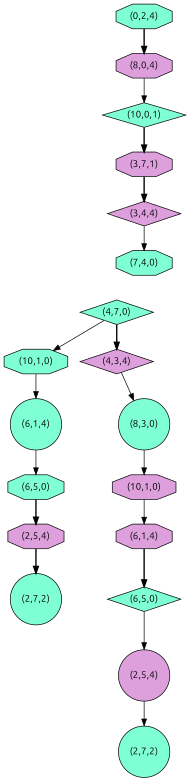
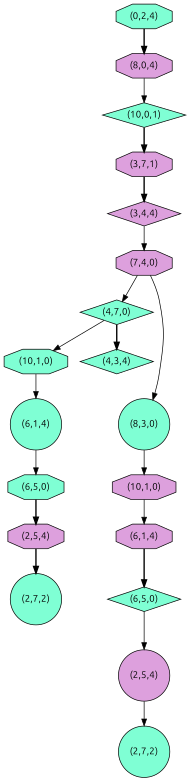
  digraph {
    fontname=Ubuntu
    node [fillcolor=aquamarine fontname=Ubuntu shape=octagon style=filled]
    edge [fontname=Ubuntu style=solid]
    n1 [label="(0,2,4)"]
    n2 [fillcolor=plum label="(8,0,4)"]
    n3 [label="(10,0,1)" shape=diamond]
    n4 [fillcolor=plum label="(3,7,1)"]
    n5 [fillcolor=plum label="(3,4,4)" shape=diamond]
-   n6 [label="(7,4,0)"]
+   n6 [fillcolor=plum label="(7,4,0)"]
    n7 [label="(4,7,0)" shape=diamond]
    n8 [label="(10,1,0)"]
-   n9 [fillcolor=plum label="(4,3,4)" shape=diamond]
+   n9 [label="(4,3,4)" shape=diamond]
    n10 [label="(6,1,4)" shape=circle]
    n11 [label="(8,3,0)" shape=circle]
    n12 [label="(6,5,0)"]
    n13 [fillcolor=plum label="(2,5,4)"]
    n14 [label="(2,7,2)" shape=circle]
    n15 [fillcolor=plum label="(10,1,0)"]
    n16 [fillcolor=plum label="(6,1,4)"]
    n17 [label="(6,5,0)" shape=diamond]
    n18 [fillcolor=plum label="(2,5,4)" shape=circle]
    n19 [label="(2,7,2)" shape=circle]
    n1 -> n2 [style=bold]
    n2 -> n3
    n3 -> n4 [style=bold]
    n4 -> n5 [style=bold]
    n5 -> n6
+   n6 -> n7
    n7 -> n8
    n7 -> n9 [style=bold]
    n8 -> n10
-   n9 -> n11
+   n6 -> n11
    n10 -> n12
    n11 -> n15
    n12 -> n13 [style=bold]
    n13 -> n14 [style=bold]
    n15 -> n16
    n16 -> n17 [style=bold]
    n17 -> n18
    n18 -> n19
  }
